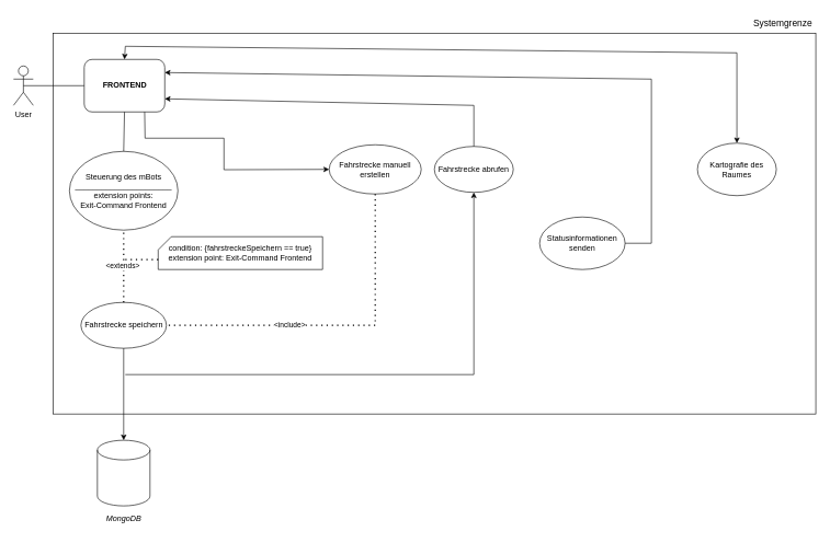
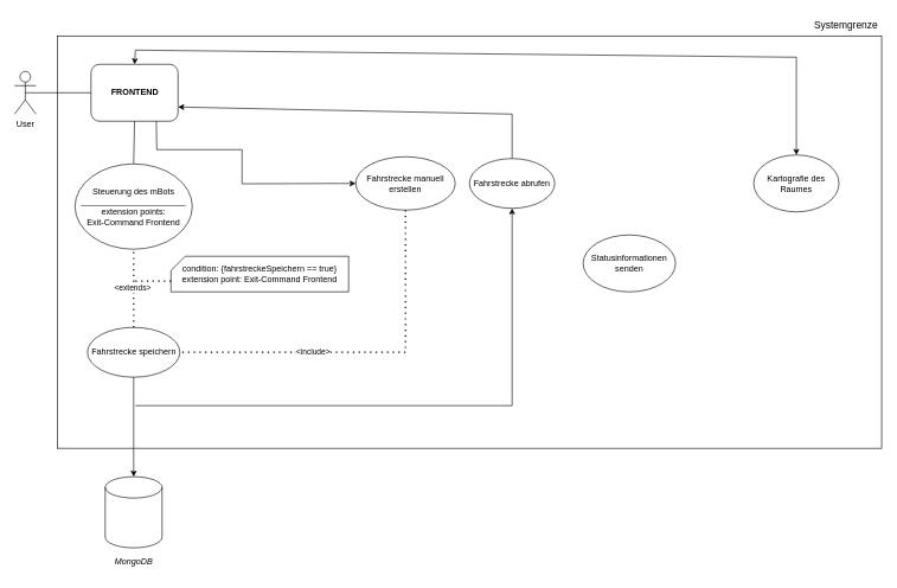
  <mxCell id="0" />
  <mxCell id="1" parent="0" />
  <mxCell id="2" value="" style="rounded=0;whiteSpace=wrap;html=1;" vertex="1" parent="1"><mxGeometry x="80" y="50" width="1160" height="580" as="geometry" /></mxCell>
  <mxCell id="3" value="User" style="shape=umlActor;verticalLabelPosition=bottom;verticalAlign=top;html=1;outlineConnect=0;" vertex="1" parent="1"><mxGeometry x="20" y="100" width="30" height="60" as="geometry" /></mxCell>
  <mxCell id="4" value="&lt;b&gt;FRONTEND&lt;/b&gt;" style="rounded=1;whiteSpace=wrap;html=1;" vertex="1" parent="1"><mxGeometry x="127.5" y="90" width="122.5" height="80" as="geometry" /></mxCell>
  <mxCell id="5" value="&lt;font style=&quot;font-size: 14px;&quot;&gt;Systemgrenze&lt;/font&gt;" style="text;html=1;align=center;verticalAlign=middle;whiteSpace=wrap;rounded=0;" vertex="1" parent="1"><mxGeometry x="1160" y="20" width="60" height="30" as="geometry" /></mxCell>
  <mxCell id="6" value="" style="endArrow=none;html=1;rounded=0;exitX=0.5;exitY=0.5;exitDx=0;exitDy=0;exitPerimeter=0;entryX=0;entryY=0.5;entryDx=0;entryDy=0;" edge="1" parent="1" source="3" target="4"><mxGeometry width="50" height="50" relative="1" as="geometry"><mxPoint x="170" y="270" as="sourcePoint" /><mxPoint x="220" y="220" as="targetPoint" /></mxGeometry></mxCell>
  <mxCell id="7" value="Steuerung des mBots&lt;div&gt;______________________&lt;/div&gt;&lt;div&gt;extension points:&lt;/div&gt;&lt;div&gt;Exit-Command Frontend&lt;/div&gt;" style="ellipse;whiteSpace=wrap;html=1;" vertex="1" parent="1"><mxGeometry x="105" y="230" width="165" height="120" as="geometry" /></mxCell>
  <mxCell id="8" value="" style="shape=cylinder3;whiteSpace=wrap;html=1;boundedLbl=1;backgroundOutline=1;size=15;" vertex="1" parent="1"><mxGeometry x="147.5" y="670" width="80" height="100" as="geometry" /></mxCell>
  <mxCell id="9" value="&lt;i&gt;MongoDB&lt;/i&gt;" style="text;html=1;align=center;verticalAlign=middle;whiteSpace=wrap;rounded=0;" vertex="1" parent="1"><mxGeometry x="157.5" y="775" width="60" height="30" as="geometry" /></mxCell>
  <mxCell id="10" value="Fahrstrecke speichern" style="ellipse;whiteSpace=wrap;html=1;" vertex="1" parent="1"><mxGeometry x="122.5" y="460" width="130" height="70" as="geometry" /></mxCell>
  <mxCell id="11" value="Fahrstrecke abrufen" style="ellipse;whiteSpace=wrap;html=1;" vertex="1" parent="1"><mxGeometry x="660" y="222.5" width="120" height="70" as="geometry" /></mxCell>
  <mxCell id="12" value="Fahrstrecke manuell erstellen" style="ellipse;whiteSpace=wrap;html=1;" vertex="1" parent="1"><mxGeometry x="500" y="220" width="140" height="75" as="geometry" /></mxCell>
  <mxCell id="13" value="" style="endArrow=none;dashed=1;html=1;dashPattern=1 3;strokeWidth=2;rounded=0;entryX=0.5;entryY=1;entryDx=0;entryDy=0;exitX=0.5;exitY=0;exitDx=0;exitDy=0;" edge="1" parent="1" source="10" target="7"><mxGeometry width="50" height="50" relative="1" as="geometry"><mxPoint x="130" y="370" as="sourcePoint" /><mxPoint x="180" y="320" as="targetPoint" /></mxGeometry></mxCell>
  <mxCell id="14" value="&amp;lt;extends&amp;gt;" style="edgeLabel;html=1;align=center;verticalAlign=middle;resizable=0;points=[];" vertex="1" connectable="0" parent="13"><mxGeometry x="0.011" y="2" relative="1" as="geometry"><mxPoint as="offset" /></mxGeometry></mxCell>
  <mxCell id="15" value="condition: {fahrstreckeSpeichern == true}&lt;div&gt;extension point: Exit-Command Frontend&lt;/div&gt;" style="shape=card;whiteSpace=wrap;html=1;size=20;" vertex="1" parent="1"><mxGeometry x="240" y="360" width="250" height="50" as="geometry" /></mxCell>
  <mxCell id="16" value="" style="endArrow=none;dashed=1;html=1;dashPattern=1 3;strokeWidth=2;rounded=0;entryX=0;entryY=0;entryDx=0;entryDy=35;entryPerimeter=0;" edge="1" parent="1" target="15"><mxGeometry width="50" height="50" relative="1" as="geometry"><mxPoint x="190" y="395" as="sourcePoint" /><mxPoint x="240" y="370" as="targetPoint" /></mxGeometry></mxCell>
  <mxCell id="17" value="" style="endArrow=none;html=1;rounded=0;entryX=0.5;entryY=0;entryDx=0;entryDy=0;exitX=0.5;exitY=1;exitDx=0;exitDy=0;" edge="1" parent="1" source="4" target="7"><mxGeometry width="50" height="50" relative="1" as="geometry"><mxPoint x="380" y="380" as="sourcePoint" /><mxPoint x="430" y="330" as="targetPoint" /></mxGeometry></mxCell>
  <mxCell id="18" value="" style="endArrow=none;dashed=1;html=1;dashPattern=1 3;strokeWidth=2;rounded=0;entryX=1;entryY=0.5;entryDx=0;entryDy=0;exitX=0.5;exitY=1;exitDx=0;exitDy=0;" edge="1" parent="1" source="12" target="10"><mxGeometry width="50" height="50" relative="1" as="geometry"><mxPoint x="589.52" y="292.5" as="sourcePoint" /><mxPoint x="270" y="497.36" as="targetPoint" /><Array as="points"><mxPoint x="570" y="495" /></Array></mxGeometry></mxCell>
  <mxCell id="19" value="&amp;lt;include&amp;gt;" style="edgeLabel;html=1;align=center;verticalAlign=middle;resizable=0;points=[];" vertex="1" connectable="0" parent="18"><mxGeometry x="0.279" y="-1" relative="1" as="geometry"><mxPoint as="offset" /></mxGeometry></mxCell>
  <mxCell id="20" value="" style="endArrow=classic;html=1;rounded=0;exitX=0.5;exitY=1;exitDx=0;exitDy=0;entryX=0.5;entryY=0;entryDx=0;entryDy=0;entryPerimeter=0;" edge="1" parent="1" source="10" target="8"><mxGeometry width="50" height="50" relative="1" as="geometry"><mxPoint x="200" y="610" as="sourcePoint" /><mxPoint x="250" y="560" as="targetPoint" /></mxGeometry></mxCell>
  <mxCell id="21" value="Statusinformationen senden" style="ellipse;whiteSpace=wrap;html=1;" vertex="1" parent="1"><mxGeometry x="820" y="330" width="130" height="80" as="geometry" /></mxCell>
- <mxCell id="22" value="" style="endArrow=classic;html=1;rounded=0;exitX=1;exitY=0.5;exitDx=0;exitDy=0;entryX=1;entryY=0.25;entryDx=0;entryDy=0;" edge="1" parent="1" source="21" target="4"><mxGeometry width="50" height="50" relative="1" as="geometry"><mxPoint x="950" y="360" as="sourcePoint" /><mxPoint x="1000" y="310" as="targetPoint" /><Array as="points"><mxPoint x="990" y="370" /><mxPoint x="990" y="120" /></Array></mxGeometry></mxCell>
  <mxCell id="23" value="" style="endArrow=classic;html=1;rounded=0;exitX=0.75;exitY=1;exitDx=0;exitDy=0;entryX=0;entryY=0.5;entryDx=0;entryDy=0;" edge="1" parent="1" source="4" target="12"><mxGeometry width="50" height="50" relative="1" as="geometry"><mxPoint x="320" y="260" as="sourcePoint" /><mxPoint x="370" y="210" as="targetPoint" /><Array as="points"><mxPoint x="220" y="210" /><mxPoint x="340" y="210" /><mxPoint x="340" y="258" /></Array></mxGeometry></mxCell>
  <mxCell id="24" value="Kartografie des Raumes" style="ellipse;whiteSpace=wrap;html=1;" vertex="1" parent="1"><mxGeometry x="1060" y="217.5" width="120" height="80" as="geometry" /></mxCell>
  <mxCell id="25" value="" style="endArrow=classic;startArrow=classic;html=1;rounded=0;exitX=0.5;exitY=0;exitDx=0;exitDy=0;entryX=0.5;entryY=0;entryDx=0;entryDy=0;" edge="1" parent="1" source="4" target="24"><mxGeometry width="50" height="50" relative="1" as="geometry"><mxPoint x="340" y="100" as="sourcePoint" /><mxPoint x="390" y="50" as="targetPoint" /><Array as="points"><mxPoint x="190" y="70" /><mxPoint x="1120" y="80" /></Array></mxGeometry></mxCell>
  <mxCell id="26" value="" style="endArrow=classic;html=1;rounded=0;entryX=1;entryY=0.75;entryDx=0;entryDy=0;exitX=0.5;exitY=0;exitDx=0;exitDy=0;" edge="1" parent="1" source="11" target="4"><mxGeometry width="50" height="50" relative="1" as="geometry"><mxPoint x="340" y="230" as="sourcePoint" /><mxPoint x="390" y="180" as="targetPoint" /><Array as="points"><mxPoint x="720" y="160" /></Array></mxGeometry></mxCell>
  <mxCell id="27" value="" style="endArrow=classic;html=1;rounded=0;entryX=0.5;entryY=1;entryDx=0;entryDy=0;" edge="1" parent="1" target="11"><mxGeometry width="50" height="50" relative="1" as="geometry"><mxPoint x="190" y="570" as="sourcePoint" /><mxPoint x="290" y="530" as="targetPoint" /><Array as="points"><mxPoint x="720" y="570" /></Array></mxGeometry></mxCell>
